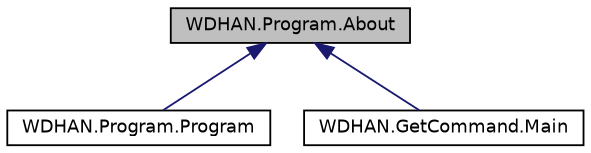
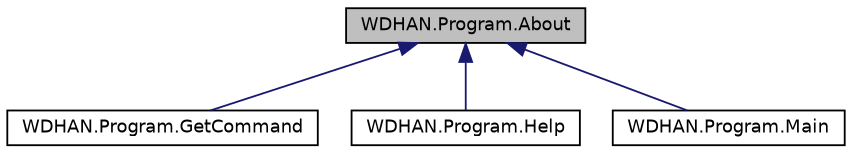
  digraph {
    rankdir=TB
    node [color=black fillcolor=white fontname=Helvetica fontsize=10 shape=record style=filled]
    edge [color=midnightblue dir=back fontname=Helvetica fontsize=10 labelfontname=Helvetica labelfontsize=10 style=solid]
    n1 [fillcolor=grey75 fontcolor=black height=0.2 label="WDHAN.Program.About" width=0.4]
-   n2 [height=0.2 label="WDHAN.Program.Program" width=0.4]
-   n4 [height=0.2 label="WDHAN.GetCommand.Main" width=0.4]
+   n2 [height=0.2 label="WDHAN.Program.GetCommand" width=0.4]
+   n3 [height=0.2 label="WDHAN.Program.Help" width=0.4]
+   n4 [height=0.2 label="WDHAN.Program.Main" width=0.4]
    n1 -> n2
+   n1 -> n3
    n1 -> n4
  }
